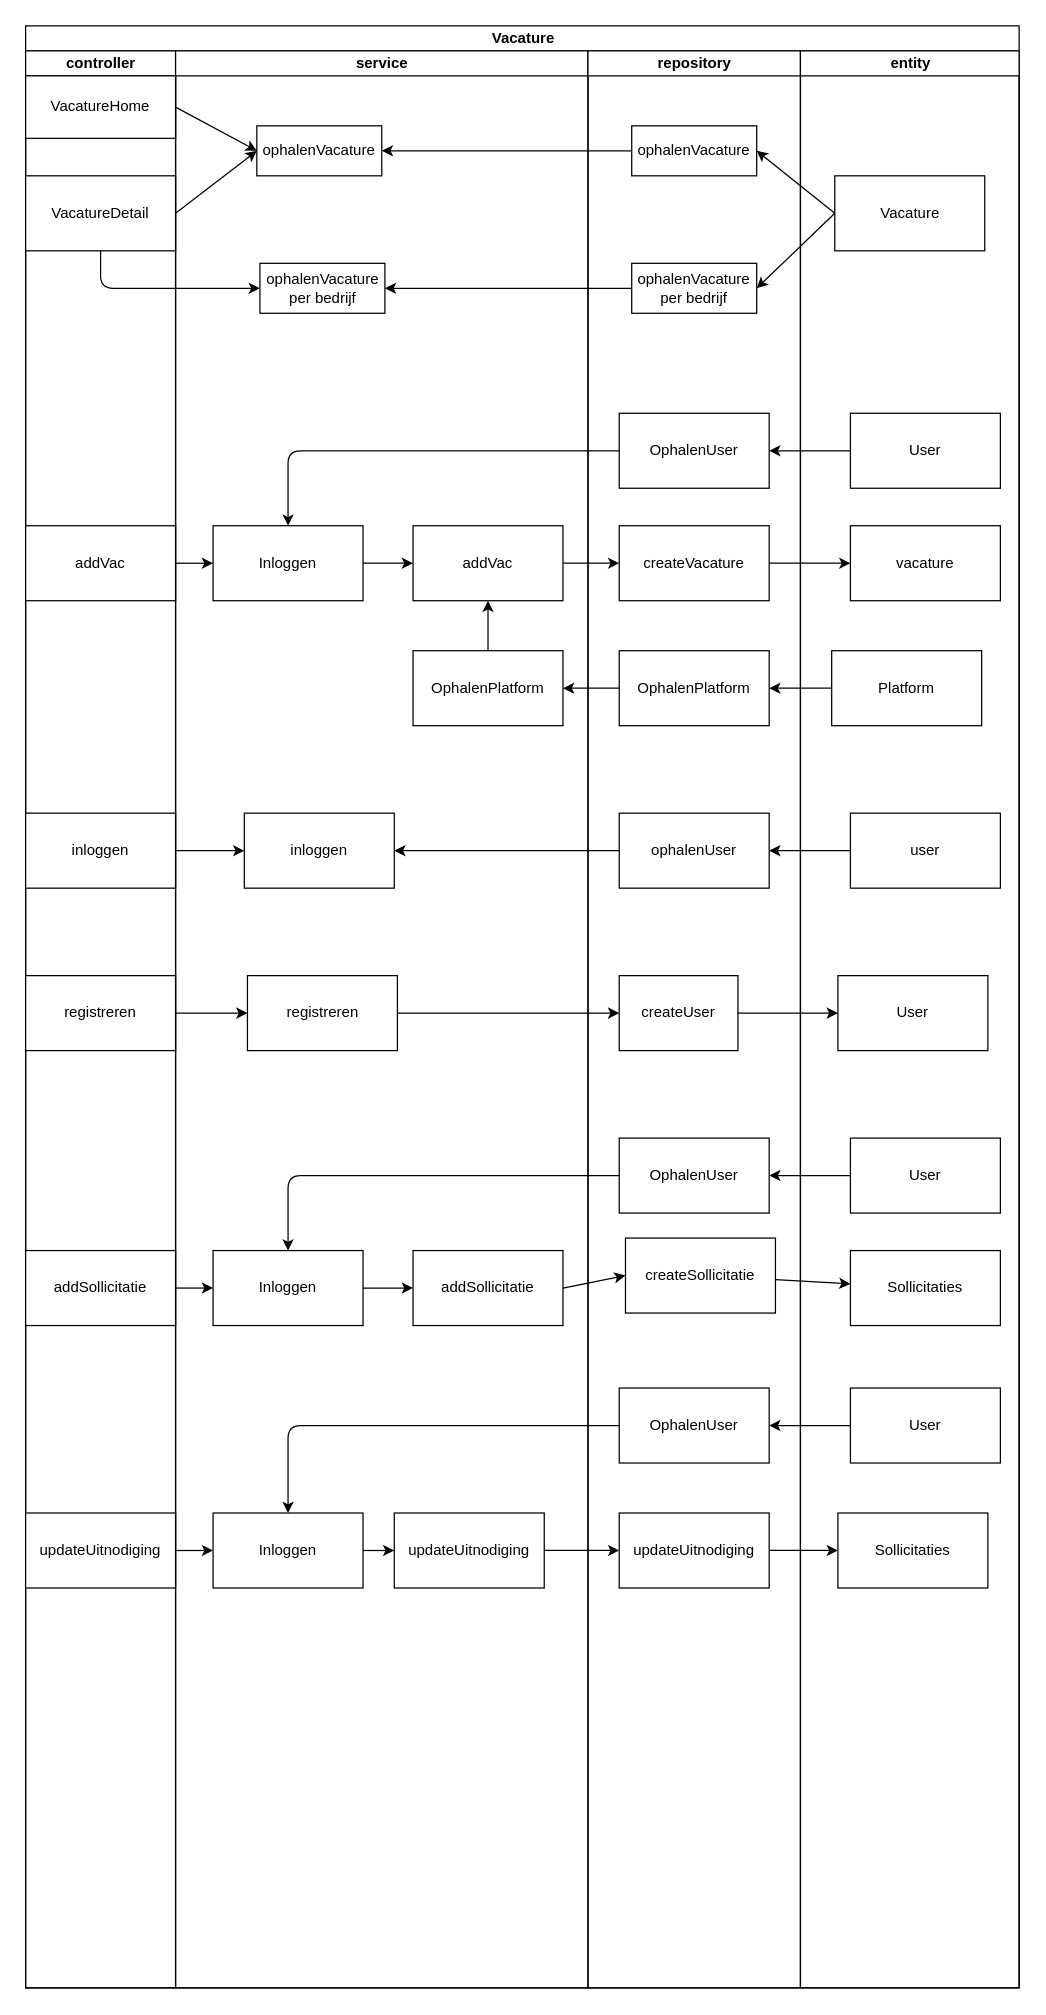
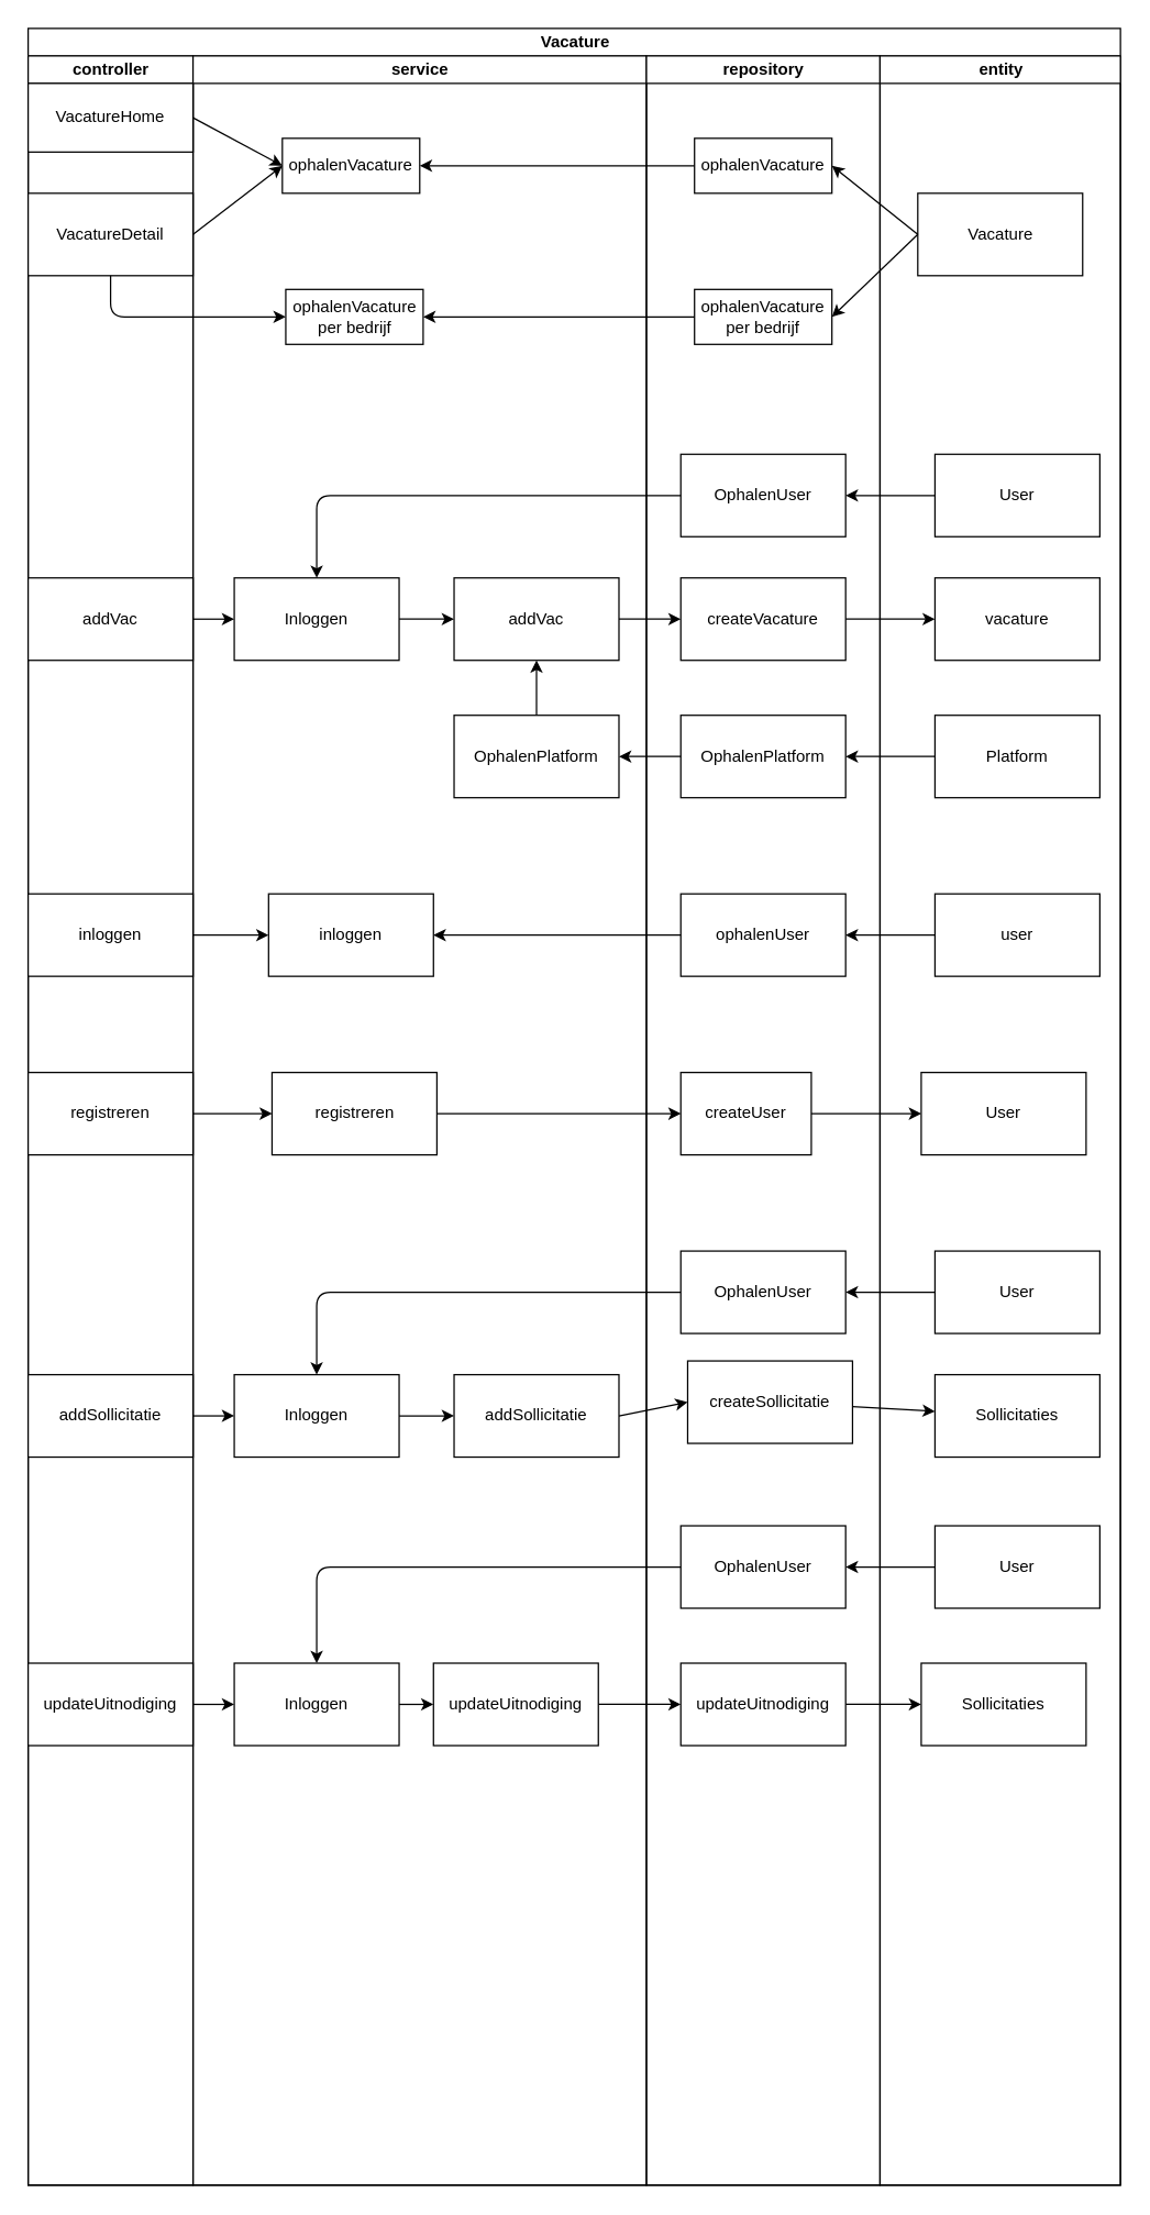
  <mxCell id="0" />
  <mxCell id="1" parent="0" />
  <mxCell id="2" value="Vacature" style="swimlane;childLayout=stackLayout;resizeParent=1;resizeParentMax=0;startSize=20;html=1;" vertex="1" parent="1"><mxGeometry x="20" y="20" width="795" height="1570" as="geometry" /></mxCell>
  <mxCell id="3" value="controller" style="swimlane;startSize=20;html=1;" vertex="1" parent="2"><mxGeometry y="20" width="120" height="1550" as="geometry" /></mxCell>
  <mxCell id="4" value="VacatureDetail" style="whiteSpace=wrap;html=1;" vertex="1" parent="3"><mxGeometry y="100" width="120" height="60" as="geometry" /></mxCell>
  <mxCell id="5" value="addVac" style="whiteSpace=wrap;html=1;" vertex="1" parent="3"><mxGeometry y="380" width="120" height="60" as="geometry" /></mxCell>
  <mxCell id="6" value="inloggen" style="whiteSpace=wrap;html=1;" vertex="1" parent="3"><mxGeometry y="610" width="120" height="60" as="geometry" /></mxCell>
  <mxCell id="7" value="registreren" style="whiteSpace=wrap;html=1;" vertex="1" parent="3"><mxGeometry y="740" width="120" height="60" as="geometry" /></mxCell>
  <mxCell id="8" value="addSollicitatie" style="whiteSpace=wrap;html=1;" vertex="1" parent="3"><mxGeometry y="960" width="120" height="60" as="geometry" /></mxCell>
  <mxCell id="9" value="updateUitnodiging" style="whiteSpace=wrap;html=1;" vertex="1" parent="3"><mxGeometry y="1170" width="120" height="60" as="geometry" /></mxCell>
  <mxCell id="10" value="VacatureHome" style="whiteSpace=wrap;html=1;" vertex="1" parent="3"><mxGeometry y="20" width="120" height="50" as="geometry" /></mxCell>
  <mxCell id="11" value="" style="edgeStyle=none;html=1;" edge="1" source="41" target="60" parent="2"><mxGeometry relative="1" as="geometry" /></mxCell>
  <mxCell id="12" value="" style="edgeStyle=none;html=1;exitX=1;exitY=0.5;exitDx=0;exitDy=0;entryX=0;entryY=0.5;entryDx=0;entryDy=0;" edge="1" source="28" target="41" parent="2"><mxGeometry relative="1" as="geometry" /></mxCell>
  <mxCell id="13" value="" style="edgeStyle=none;html=1;" edge="1" source="42" target="27" parent="2"><mxGeometry relative="1" as="geometry"><Array as="points"><mxPoint x="210" y="920" /></Array></mxGeometry></mxCell>
  <mxCell id="14" value="" style="edgeStyle=none;html=1;" edge="1" source="61" target="42" parent="2"><mxGeometry relative="1" as="geometry" /></mxCell>
  <mxCell id="15" value="" style="edgeStyle=none;html=1;" edge="1" source="8" target="27" parent="2"><mxGeometry relative="1" as="geometry" /></mxCell>
  <mxCell id="16" value="service" style="swimlane;startSize=20;html=1;" vertex="1" parent="2"><mxGeometry x="120" y="20" width="330" height="1550" as="geometry" /></mxCell>
  <mxCell id="17" value="ophalenVacature" style="whiteSpace=wrap;html=1;" vertex="1" parent="16"><mxGeometry x="65" y="60" width="100" height="40" as="geometry" /></mxCell>
  <mxCell id="18" value="ophalenVacature&lt;br&gt;per bedrijf" style="whiteSpace=wrap;html=1;" vertex="1" parent="16"><mxGeometry x="67.5" y="170" width="100" height="40" as="geometry" /></mxCell>
  <mxCell id="19" value="registreren" style="whiteSpace=wrap;html=1;" vertex="1" parent="16"><mxGeometry x="57.5" y="740" width="120" height="60" as="geometry" /></mxCell>
  <mxCell id="20" value="inloggen" style="whiteSpace=wrap;html=1;" vertex="1" parent="16"><mxGeometry x="55" y="610" width="120" height="60" as="geometry" /></mxCell>
  <mxCell id="21" value="" style="edgeStyle=none;html=1;" edge="1" parent="16" source="22" target="23"><mxGeometry relative="1" as="geometry" /></mxCell>
  <mxCell id="22" value="Inloggen" style="whiteSpace=wrap;html=1;" vertex="1" parent="16"><mxGeometry x="30" y="380" width="120" height="60" as="geometry" /></mxCell>
  <mxCell id="23" value="addVac" style="whiteSpace=wrap;html=1;" vertex="1" parent="16"><mxGeometry x="190" y="380" width="120" height="60" as="geometry" /></mxCell>
  <mxCell id="24" value="" style="edgeStyle=none;html=1;entryX=0.5;entryY=1;entryDx=0;entryDy=0;exitX=0.5;exitY=0;exitDx=0;exitDy=0;" edge="1" source="25" target="23" parent="16"><mxGeometry relative="1" as="geometry"><mxPoint x="110" y="480" as="sourcePoint" /></mxGeometry></mxCell>
  <mxCell id="25" value="OphalenPlatform" style="whiteSpace=wrap;html=1;" vertex="1" parent="16"><mxGeometry x="190" y="480" width="120" height="60" as="geometry" /></mxCell>
  <mxCell id="26" value="" style="edgeStyle=none;html=1;" edge="1" source="27" target="28" parent="16"><mxGeometry relative="1" as="geometry" /></mxCell>
  <mxCell id="27" value="Inloggen" style="whiteSpace=wrap;html=1;" vertex="1" parent="16"><mxGeometry x="30" y="960" width="120" height="60" as="geometry" /></mxCell>
  <mxCell id="28" value="addSollicitatie" style="whiteSpace=wrap;html=1;" vertex="1" parent="16"><mxGeometry x="190" y="960" width="120" height="60" as="geometry" /></mxCell>
  <mxCell id="29" value="updateUitnodiging" style="whiteSpace=wrap;html=1;" vertex="1" parent="16"><mxGeometry x="175" y="1170" width="120" height="60" as="geometry" /></mxCell>
  <mxCell id="30" value="" style="edgeStyle=none;html=1;" edge="1" parent="16" source="31" target="29"><mxGeometry relative="1" as="geometry" /></mxCell>
  <mxCell id="31" value="Inloggen" style="whiteSpace=wrap;html=1;" vertex="1" parent="16"><mxGeometry x="30" y="1170" width="120" height="60" as="geometry" /></mxCell>
  <mxCell id="32" value="" style="edgeStyle=none;html=1;" edge="1" parent="2" source="43" target="62"><mxGeometry relative="1" as="geometry" /></mxCell>
  <mxCell id="33" value="repository" style="swimlane;startSize=20;html=1;" vertex="1" parent="2"><mxGeometry x="450" y="20" width="170" height="1550" as="geometry"><mxRectangle x="240" y="20" width="40" height="460" as="alternateBounds" /></mxGeometry></mxCell>
  <mxCell id="34" value="ophalenVacature" style="whiteSpace=wrap;html=1;" vertex="1" parent="33"><mxGeometry x="35" y="60" width="100" height="40" as="geometry" /></mxCell>
  <mxCell id="35" value="ophalenVacature&lt;br&gt;per bedrijf" style="whiteSpace=wrap;html=1;" vertex="1" parent="33"><mxGeometry x="35" y="170" width="100" height="40" as="geometry" /></mxCell>
  <mxCell id="36" value="ophalenUser" style="whiteSpace=wrap;html=1;" vertex="1" parent="33"><mxGeometry x="25" y="610" width="120" height="60" as="geometry" /></mxCell>
  <mxCell id="37" value="createVacature" style="whiteSpace=wrap;html=1;" vertex="1" parent="33"><mxGeometry x="25" y="380" width="120" height="60" as="geometry" /></mxCell>
  <mxCell id="38" value="createUser" style="whiteSpace=wrap;html=1;" vertex="1" parent="33"><mxGeometry x="25.0" y="740" width="95" height="60" as="geometry" /></mxCell>
  <mxCell id="39" value="OphalenUser" style="whiteSpace=wrap;html=1;" vertex="1" parent="33"><mxGeometry x="25" y="290" width="120" height="60" as="geometry" /></mxCell>
  <mxCell id="40" value="OphalenPlatform" style="whiteSpace=wrap;html=1;" vertex="1" parent="33"><mxGeometry x="25" y="480" width="120" height="60" as="geometry" /></mxCell>
  <mxCell id="41" value="createSollicitatie" style="whiteSpace=wrap;html=1;" vertex="1" parent="33"><mxGeometry x="30" y="950" width="120" height="60" as="geometry" /></mxCell>
  <mxCell id="42" value="OphalenUser" style="whiteSpace=wrap;html=1;" vertex="1" parent="33"><mxGeometry x="25" y="870" width="120" height="60" as="geometry" /></mxCell>
  <mxCell id="43" value="updateUitnodiging" style="whiteSpace=wrap;html=1;" vertex="1" parent="33"><mxGeometry x="25" y="1170" width="120" height="60" as="geometry" /></mxCell>
  <mxCell id="44" value="OphalenUser" style="whiteSpace=wrap;html=1;" vertex="1" parent="33"><mxGeometry x="25" y="1070" width="120" height="60" as="geometry" /></mxCell>
  <mxCell id="45" value="" style="edgeStyle=none;html=1;entryX=0;entryY=0.5;entryDx=0;entryDy=0;exitX=0.5;exitY=1;exitDx=0;exitDy=0;" edge="1" parent="2" source="4" target="18"><mxGeometry relative="1" as="geometry"><mxPoint x="60" y="170" as="sourcePoint" /><mxPoint x="60" y="250" as="targetPoint" /><Array as="points"><mxPoint x="60" y="210" /></Array></mxGeometry></mxCell>
  <mxCell id="46" value="" style="edgeStyle=none;html=1;" edge="1" parent="2" source="7" target="19"><mxGeometry relative="1" as="geometry" /></mxCell>
  <mxCell id="47" value="" style="edgeStyle=none;html=1;entryX=0;entryY=0.5;entryDx=0;entryDy=0;exitX=1;exitY=0.5;exitDx=0;exitDy=0;" edge="1" parent="2" source="19" target="38"><mxGeometry relative="1" as="geometry"><mxPoint x="290" y="690" as="sourcePoint" /><mxPoint x="365" y="789.29" as="targetPoint" /></mxGeometry></mxCell>
  <mxCell id="48" value="" style="edgeStyle=none;html=1;entryX=0;entryY=0.5;entryDx=0;entryDy=0;exitX=1;exitY=0.5;exitDx=0;exitDy=0;" edge="1" parent="2" source="38" target="56"><mxGeometry relative="1" as="geometry"><mxPoint x="445" y="870" as="sourcePoint" /><mxPoint x="520" y="870" as="targetPoint" /></mxGeometry></mxCell>
  <mxCell id="49" value="" style="edgeStyle=none;html=1;" edge="1" parent="2" source="37" target="55"><mxGeometry relative="1" as="geometry" /></mxCell>
  <mxCell id="50" value="" style="edgeStyle=none;html=1;entryX=0;entryY=0.5;entryDx=0;entryDy=0;exitX=1;exitY=0.5;exitDx=0;exitDy=0;" edge="1" parent="2" source="6" target="20"><mxGeometry relative="1" as="geometry"><mxPoint x="140" y="550" as="sourcePoint" /><mxPoint x="530" y="680" as="targetPoint" /></mxGeometry></mxCell>
  <mxCell id="51" value="" style="edgeStyle=none;html=1;entryX=0.5;entryY=0;entryDx=0;entryDy=0;" edge="1" source="44" parent="2" target="31"><mxGeometry relative="1" as="geometry"><mxPoint x="340" y="1250" as="targetPoint" /><Array as="points"><mxPoint x="355" y="1120" /><mxPoint x="210" y="1120" /></Array></mxGeometry></mxCell>
  <mxCell id="52" value="" style="edgeStyle=none;html=1;" edge="1" source="63" target="44" parent="2"><mxGeometry relative="1" as="geometry" /></mxCell>
  <mxCell id="53" value="entity" style="swimlane;startSize=20;html=1;" vertex="1" parent="2"><mxGeometry x="620" y="20" width="175" height="1550" as="geometry"><mxRectangle x="240" y="20" width="40" height="460" as="alternateBounds" /></mxGeometry></mxCell>
  <mxCell id="54" value="user" style="whiteSpace=wrap;html=1;" vertex="1" parent="53"><mxGeometry x="40" y="610" width="120" height="60" as="geometry" /></mxCell>
  <mxCell id="55" value="vacature" style="whiteSpace=wrap;html=1;" vertex="1" parent="53"><mxGeometry x="40" y="380" width="120" height="60" as="geometry" /></mxCell>
  <mxCell id="56" value="User" style="whiteSpace=wrap;html=1;" vertex="1" parent="53"><mxGeometry x="30.0" y="740" width="120" height="60" as="geometry" /></mxCell>
  <mxCell id="57" value="Vacature" style="whiteSpace=wrap;html=1;" vertex="1" parent="53"><mxGeometry x="27.5" y="100" width="120" height="60" as="geometry" /></mxCell>
  <mxCell id="58" value="User" style="whiteSpace=wrap;html=1;" vertex="1" parent="53"><mxGeometry x="40" y="290" width="120" height="60" as="geometry" /></mxCell>
- <mxCell id="59" value="Platform" style="whiteSpace=wrap;html=1;" vertex="1" parent="53"><mxGeometry x="25" y="480" width="120" height="60" as="geometry" /></mxCell>
+ <mxCell id="59" value="Platform" style="whiteSpace=wrap;html=1;" vertex="1" parent="53"><mxGeometry x="40" y="480" width="120" height="60" as="geometry" /></mxCell>
  <mxCell id="60" value="Sollicitaties" style="whiteSpace=wrap;html=1;" vertex="1" parent="53"><mxGeometry x="40" y="960" width="120" height="60" as="geometry" /></mxCell>
  <mxCell id="61" value="User" style="whiteSpace=wrap;html=1;" vertex="1" parent="53"><mxGeometry x="40" y="870" width="120" height="60" as="geometry" /></mxCell>
  <mxCell id="62" value="Sollicitaties" style="whiteSpace=wrap;html=1;" vertex="1" parent="53"><mxGeometry x="30" y="1170" width="120" height="60" as="geometry" /></mxCell>
  <mxCell id="63" value="User" style="whiteSpace=wrap;html=1;" vertex="1" parent="53"><mxGeometry x="40" y="1070" width="120" height="60" as="geometry" /></mxCell>
  <mxCell id="64" value="" style="edgeStyle=none;html=1;entryX=1;entryY=0.5;entryDx=0;entryDy=0;exitX=0;exitY=0.5;exitDx=0;exitDy=0;" edge="1" parent="2" source="34" target="17"><mxGeometry relative="1" as="geometry"><mxPoint x="250" y="180.0" as="sourcePoint" /><mxPoint x="325" y="180.0" as="targetPoint" /></mxGeometry></mxCell>
  <mxCell id="65" value="" style="edgeStyle=none;html=1;entryX=1;entryY=0.5;entryDx=0;entryDy=0;exitX=0;exitY=0.5;exitDx=0;exitDy=0;" edge="1" parent="2" source="57" target="34"><mxGeometry relative="1" as="geometry"><mxPoint x="530.0" y="180.0" as="sourcePoint" /><mxPoint x="425" y="180.0" as="targetPoint" /></mxGeometry></mxCell>
  <mxCell id="66" value="" style="edgeStyle=none;html=1;entryX=1;entryY=0.5;entryDx=0;entryDy=0;exitX=0;exitY=0.5;exitDx=0;exitDy=0;" edge="1" parent="2" source="35" target="18"><mxGeometry relative="1" as="geometry"><mxPoint x="670.0" y="260" as="sourcePoint" /><mxPoint x="565" y="260" as="targetPoint" /></mxGeometry></mxCell>
  <mxCell id="67" value="" style="edgeStyle=none;html=1;entryX=1;entryY=0.5;entryDx=0;entryDy=0;exitX=0;exitY=0.5;exitDx=0;exitDy=0;" edge="1" parent="2" source="57" target="35"><mxGeometry relative="1" as="geometry"><mxPoint x="810.0" y="340" as="sourcePoint" /><mxPoint x="705" y="340" as="targetPoint" /></mxGeometry></mxCell>
  <mxCell id="68" value="" style="edgeStyle=none;html=1;exitX=1;exitY=0.5;exitDx=0;exitDy=0;entryX=0;entryY=0.5;entryDx=0;entryDy=0;" edge="1" source="23" target="37" parent="2"><mxGeometry relative="1" as="geometry" /></mxCell>
  <mxCell id="69" value="" style="edgeStyle=none;html=1;" edge="1" parent="2" source="39" target="22"><mxGeometry relative="1" as="geometry"><Array as="points"><mxPoint x="210" y="340" /></Array></mxGeometry></mxCell>
  <mxCell id="70" value="" style="edgeStyle=none;html=1;" edge="1" parent="2" source="58" target="39"><mxGeometry relative="1" as="geometry" /></mxCell>
  <mxCell id="71" value="" style="edgeStyle=none;html=1;" edge="1" parent="2" source="5" target="22"><mxGeometry relative="1" as="geometry" /></mxCell>
  <mxCell id="72" value="" style="edgeStyle=none;html=1;" edge="1" parent="2" source="59" target="40"><mxGeometry relative="1" as="geometry" /></mxCell>
  <mxCell id="73" value="" style="edgeStyle=none;html=1;" edge="1" parent="2" source="40" target="25"><mxGeometry relative="1" as="geometry" /></mxCell>
  <mxCell id="74" value="" style="edgeStyle=none;html=1;" edge="1" parent="2" source="54" target="36"><mxGeometry relative="1" as="geometry" /></mxCell>
  <mxCell id="75" value="" style="edgeStyle=none;html=1;exitX=0;exitY=0.5;exitDx=0;exitDy=0;entryX=1;entryY=0.5;entryDx=0;entryDy=0;" edge="1" parent="2" source="36" target="20"><mxGeometry relative="1" as="geometry"><mxPoint x="405" y="700" as="sourcePoint" /><mxPoint x="350" y="700" as="targetPoint" /></mxGeometry></mxCell>
  <mxCell id="76" value="" style="edgeStyle=none;html=1;entryX=0;entryY=0.5;entryDx=0;entryDy=0;" edge="1" parent="2" target="17"><mxGeometry relative="1" as="geometry"><mxPoint x="120" y="150" as="sourcePoint" /><mxPoint x="427.5" y="290" as="targetPoint" /></mxGeometry></mxCell>
  <mxCell id="77" value="" style="edgeStyle=none;html=1;entryX=0;entryY=0.5;entryDx=0;entryDy=0;exitX=1;exitY=0.5;exitDx=0;exitDy=0;" edge="1" parent="2" source="10" target="17"><mxGeometry relative="1" as="geometry"><mxPoint x="260" y="230" as="sourcePoint" /><mxPoint x="325" y="180.0" as="targetPoint" /></mxGeometry></mxCell>
  <mxCell id="78" value="" style="edgeStyle=none;html=1;" edge="1" parent="2" source="9" target="31"><mxGeometry relative="1" as="geometry" /></mxCell>
  <mxCell id="79" value="" style="edgeStyle=none;html=1;" edge="1" parent="2" source="29" target="43"><mxGeometry relative="1" as="geometry" /></mxCell>
